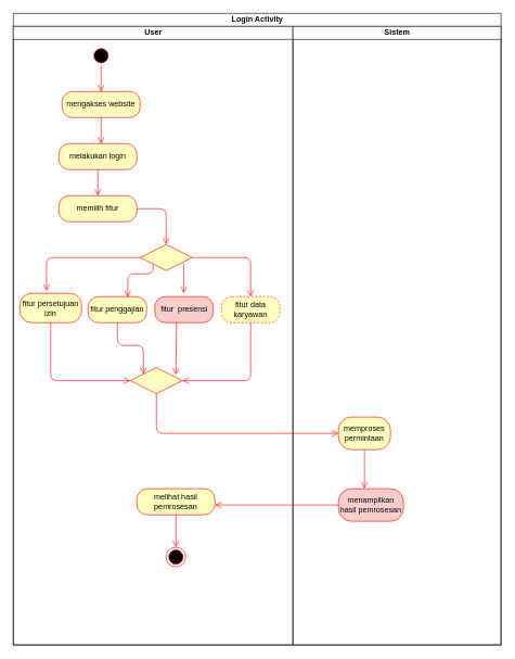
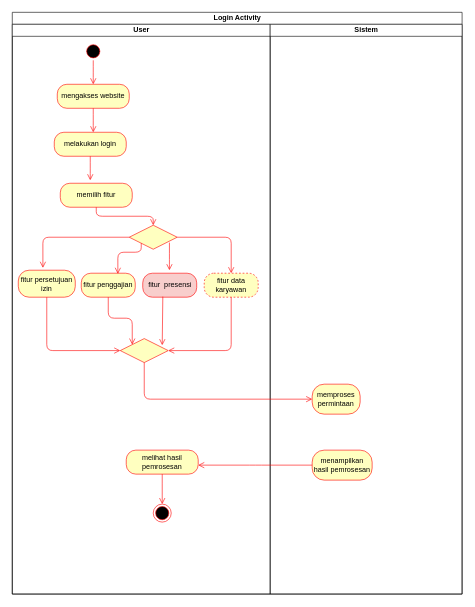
  <mxCell id="0" />
  <mxCell id="1" parent="0" />
  <mxCell id="2" value="Login Activity" style="swimlane;html=1;childLayout=stackLayout;resizeParent=1;resizeParentMax=0;startSize=20;" parent="1" vertex="1"><mxGeometry x="20" y="20" width="750" height="970" as="geometry" /></mxCell>
  <mxCell id="3" value="User" style="swimlane;html=1;startSize=20;" parent="2" vertex="1"><mxGeometry y="20" width="430" height="950" as="geometry" /></mxCell>
  <mxCell id="4" value="" style="ellipse;html=1;shape=startState;fillColor=#000000;strokeColor=#ff0000;" parent="3" vertex="1"><mxGeometry x="120" y="30" width="30" height="30" as="geometry" /></mxCell>
  <mxCell id="5" value="" style="edgeStyle=orthogonalEdgeStyle;html=1;verticalAlign=bottom;endArrow=open;endSize=8;strokeColor=#ff0000;" parent="3" source="4" edge="1"><mxGeometry relative="1" as="geometry"><mxPoint x="135" y="100" as="targetPoint" /></mxGeometry></mxCell>
  <mxCell id="6" value="mengakses website" style="rounded=1;whiteSpace=wrap;html=1;arcSize=40;fontColor=#000000;fillColor=#ffffc0;strokeColor=#ff0000;" parent="3" vertex="1"><mxGeometry x="75" y="100" width="120" height="40" as="geometry" /></mxCell>
  <mxCell id="7" value="" style="edgeStyle=orthogonalEdgeStyle;html=1;verticalAlign=bottom;endArrow=open;endSize=8;strokeColor=#ff0000;" parent="3" source="6" edge="1"><mxGeometry relative="1" as="geometry"><mxPoint x="135" y="180" as="targetPoint" /></mxGeometry></mxCell>
  <mxCell id="8" value="melakukan login" style="rounded=1;whiteSpace=wrap;html=1;arcSize=40;fontColor=#000000;fillColor=#ffffc0;strokeColor=#ff0000;" parent="3" vertex="1"><mxGeometry x="70" y="180" width="120" height="40" as="geometry" /></mxCell>
  <mxCell id="9" value="" style="edgeStyle=orthogonalEdgeStyle;html=1;verticalAlign=bottom;endArrow=open;endSize=8;strokeColor=#ff0000;" parent="3" source="8" edge="1"><mxGeometry relative="1" as="geometry"><mxPoint x="130" y="260" as="targetPoint" /></mxGeometry></mxCell>
- <mxCell id="10" value="memilih fitur" style="rounded=1;whiteSpace=wrap;html=1;arcSize=40;fontColor=#000000;fillColor=#ffffc0;strokeColor=#ff0000;" parent="3" vertex="1"><mxGeometry x="70" y="260" width="120" height="40" as="geometry" /></mxCell>
+ <mxCell id="10" value="memilih fitur" style="rounded=1;whiteSpace=wrap;html=1;arcSize=40;fontColor=#000000;fillColor=#ffffc0;strokeColor=#ff0000;" parent="3" vertex="1"><mxGeometry x="80" y="265" width="120" height="40" as="geometry" /></mxCell>
  <mxCell id="11" value="fitur data karyawan" style="rounded=1;whiteSpace=wrap;html=1;arcSize=40;fontColor=#000000;fillColor=#ffffc0;strokeColor=#ff0000;dashed=1;" vertex="1" parent="3"><mxGeometry x="320" y="415" width="90" height="40" as="geometry" /></mxCell>
  <mxCell id="12" value="" style="edgeStyle=orthogonalEdgeStyle;html=1;verticalAlign=bottom;endArrow=open;endSize=8;strokeColor=#ff0000;entryX=1;entryY=0.5;entryDx=0;entryDy=0;" edge="1" source="11" parent="3" target="24"><mxGeometry relative="1" as="geometry"><mxPoint x="340" y="520" as="targetPoint" /><Array as="points"><mxPoint x="365" y="544" /></Array></mxGeometry></mxCell>
  <mxCell id="13" value="fitur&amp;nbsp; presensi" style="rounded=1;whiteSpace=wrap;html=1;arcSize=40;fontColor=#000000;fillColor=#f8cecc;strokeColor=#ff0000;" vertex="1" parent="3"><mxGeometry x="217.5" y="415" width="90" height="40" as="geometry" /></mxCell>
  <mxCell id="14" value="" style="edgeStyle=orthogonalEdgeStyle;html=1;verticalAlign=bottom;endArrow=open;endSize=8;strokeColor=#ff0000;entryX=0.875;entryY=0.275;entryDx=0;entryDy=0;entryPerimeter=0;exitX=0.372;exitY=0.975;exitDx=0;exitDy=0;exitPerimeter=0;" edge="1" source="13" parent="3" target="24"><mxGeometry relative="1" as="geometry"><mxPoint x="250" y="510" as="targetPoint" /><Array as="points"><mxPoint x="250" y="454" /></Array></mxGeometry></mxCell>
  <mxCell id="15" value="fitur penggajian" style="rounded=1;whiteSpace=wrap;html=1;arcSize=40;fontColor=#000000;fillColor=#ffffc0;strokeColor=#ff0000;" vertex="1" parent="3"><mxGeometry x="115" y="415" width="90" height="40" as="geometry" /></mxCell>
  <mxCell id="16" value="" style="edgeStyle=orthogonalEdgeStyle;html=1;verticalAlign=bottom;endArrow=open;endSize=8;strokeColor=#ff0000;entryX=0;entryY=0;entryDx=0;entryDy=0;" edge="1" source="15" parent="3" target="24"><mxGeometry relative="1" as="geometry"><mxPoint x="150" y="520" as="targetPoint" /><Array as="points"><mxPoint x="160" y="490" /><mxPoint x="200" y="490" /></Array></mxGeometry></mxCell>
  <mxCell id="17" value="fitur persetujuan izin" style="rounded=1;whiteSpace=wrap;html=1;arcSize=40;fontColor=#000000;fillColor=#ffffc0;strokeColor=#ff0000;" vertex="1" parent="3"><mxGeometry x="10" y="410" width="95" height="45" as="geometry" /></mxCell>
  <mxCell id="18" value="" style="edgeStyle=orthogonalEdgeStyle;html=1;verticalAlign=bottom;endArrow=open;endSize=8;strokeColor=#ff0000;entryX=0;entryY=0.5;entryDx=0;entryDy=0;" edge="1" source="17" parent="3" target="24"><mxGeometry relative="1" as="geometry"><mxPoint x="85" y="545" as="targetPoint" /><Array as="points"><mxPoint x="58" y="544" /></Array></mxGeometry></mxCell>
  <mxCell id="19" value="" style="rhombus;whiteSpace=wrap;html=1;fillColor=#ffffc0;strokeColor=#ff0000;" vertex="1" parent="3"><mxGeometry x="195" y="335" width="80" height="40" as="geometry" /></mxCell>
  <mxCell id="20" value="" style="edgeStyle=orthogonalEdgeStyle;html=1;align=left;verticalAlign=bottom;endArrow=open;endSize=8;strokeColor=#ff0000;" edge="1" source="19" parent="3" target="11"><mxGeometry x="-1" relative="1" as="geometry"><mxPoint x="355" y="335" as="targetPoint" /></mxGeometry></mxCell>
  <mxCell id="21" value="" style="edgeStyle=orthogonalEdgeStyle;html=1;align=left;verticalAlign=top;endArrow=open;endSize=8;strokeColor=#ff0000;entryX=0.432;entryY=-0.089;entryDx=0;entryDy=0;entryPerimeter=0;" edge="1" source="19" parent="3" target="17"><mxGeometry x="-1" relative="1" as="geometry"><mxPoint x="215" y="415" as="targetPoint" /></mxGeometry></mxCell>
  <mxCell id="22" value="" style="edgeStyle=orthogonalEdgeStyle;html=1;verticalAlign=bottom;endArrow=open;endSize=8;strokeColor=#ff0000;entryX=0.5;entryY=0;entryDx=0;entryDy=0;" parent="3" source="10" target="19" edge="1"><mxGeometry relative="1" as="geometry"><mxPoint x="530" y="318" as="targetPoint" /></mxGeometry></mxCell>
  <mxCell id="23" value="" style="edgeStyle=orthogonalEdgeStyle;html=1;align=left;verticalAlign=bottom;endArrow=open;endSize=8;strokeColor=#ff0000;exitX=0;exitY=1;exitDx=0;exitDy=0;entryX=0.678;entryY=0.025;entryDx=0;entryDy=0;entryPerimeter=0;" edge="1" parent="3" source="19" target="15"><mxGeometry x="-1" relative="1" as="geometry"><mxPoint x="149.5" y="421" as="targetPoint" /><mxPoint x="149.5" y="375" as="sourcePoint" /><Array as="points"><mxPoint x="215" y="380" /><mxPoint x="176" y="380" /></Array></mxGeometry></mxCell>
  <mxCell id="24" value="" style="rhombus;whiteSpace=wrap;html=1;fillColor=#ffffc0;strokeColor=#ff0000;" vertex="1" parent="3"><mxGeometry x="180" y="524" width="80" height="40" as="geometry" /></mxCell>
  <mxCell id="25" value="melihat hasil pemrosesan" style="rounded=1;whiteSpace=wrap;html=1;arcSize=40;fontColor=#000000;fillColor=#ffffc0;strokeColor=#ff0000;" vertex="1" parent="3"><mxGeometry x="190" y="710" width="120" height="40" as="geometry" /></mxCell>
  <mxCell id="26" value="" style="edgeStyle=orthogonalEdgeStyle;html=1;verticalAlign=bottom;endArrow=open;endSize=8;strokeColor=#ff0000;" edge="1" source="25" parent="3"><mxGeometry relative="1" as="geometry"><mxPoint x="250" y="800" as="targetPoint" /></mxGeometry></mxCell>
  <mxCell id="27" value="" style="ellipse;html=1;shape=endState;fillColor=#000000;strokeColor=#ff0000;" vertex="1" parent="3"><mxGeometry x="235" y="800" width="30" height="30" as="geometry" /></mxCell>
  <mxCell id="28" value="Sistem" style="swimlane;html=1;startSize=20;" parent="2" vertex="1"><mxGeometry x="430" y="20" width="320" height="950" as="geometry" /></mxCell>
  <mxCell id="29" value="memproses permintaan" style="rounded=1;whiteSpace=wrap;html=1;arcSize=40;fontColor=#000000;fillColor=#ffffc0;strokeColor=#ff0000;" vertex="1" parent="28"><mxGeometry x="70" y="600" width="80" height="50" as="geometry" /></mxCell>
- <mxCell id="30" value="" style="edgeStyle=orthogonalEdgeStyle;html=1;verticalAlign=bottom;endArrow=open;endSize=8;strokeColor=#ff0000;entryX=0.4;entryY=0;entryDx=0;entryDy=0;entryPerimeter=0;" edge="1" source="29" parent="28" target="31"><mxGeometry relative="1" as="geometry"><mxPoint x="190" y="710" as="targetPoint" /></mxGeometry></mxCell>
- <mxCell id="31" value="menampilkan hasil pemrosesan" style="rounded=1;whiteSpace=wrap;html=1;arcSize=40;fontColor=#000000;fillColor=#f8cecc;strokeColor=#ff0000;" vertex="1" parent="28"><mxGeometry x="70" y="710" width="100" height="50" as="geometry" /></mxCell>
+ <mxCell id="31" value="menampilkan hasil pemrosesan" style="rounded=1;whiteSpace=wrap;html=1;arcSize=40;fontColor=#000000;fillColor=#ffffc0;strokeColor=#ff0000;" vertex="1" parent="28"><mxGeometry x="70" y="710" width="100" height="50" as="geometry" /></mxCell>
  <mxCell id="32" value="" style="edgeStyle=orthogonalEdgeStyle;html=1;align=left;verticalAlign=top;endArrow=open;endSize=8;strokeColor=#ff0000;entryX=0;entryY=0.5;entryDx=0;entryDy=0;" edge="1" source="24" parent="2" target="29"><mxGeometry x="-1" relative="1" as="geometry"><mxPoint x="220" y="670" as="targetPoint" /><Array as="points"><mxPoint x="220" y="645" /></Array></mxGeometry></mxCell>
  <mxCell id="33" value="" style="edgeStyle=orthogonalEdgeStyle;html=1;verticalAlign=bottom;endArrow=open;endSize=8;strokeColor=#ff0000;" edge="1" source="31" parent="2"><mxGeometry relative="1" as="geometry"><mxPoint x="310" y="755" as="targetPoint" /></mxGeometry></mxCell>
  <mxCell id="34" value="" style="edgeStyle=orthogonalEdgeStyle;html=1;align=left;verticalAlign=bottom;endArrow=open;endSize=8;strokeColor=#ff0000;exitX=0.838;exitY=0.725;exitDx=0;exitDy=0;exitPerimeter=0;" edge="1" parent="1" source="19"><mxGeometry x="-1" relative="1" as="geometry"><mxPoint x="282" y="450" as="targetPoint" /><mxPoint x="305" y="405" as="sourcePoint" /></mxGeometry></mxCell>
